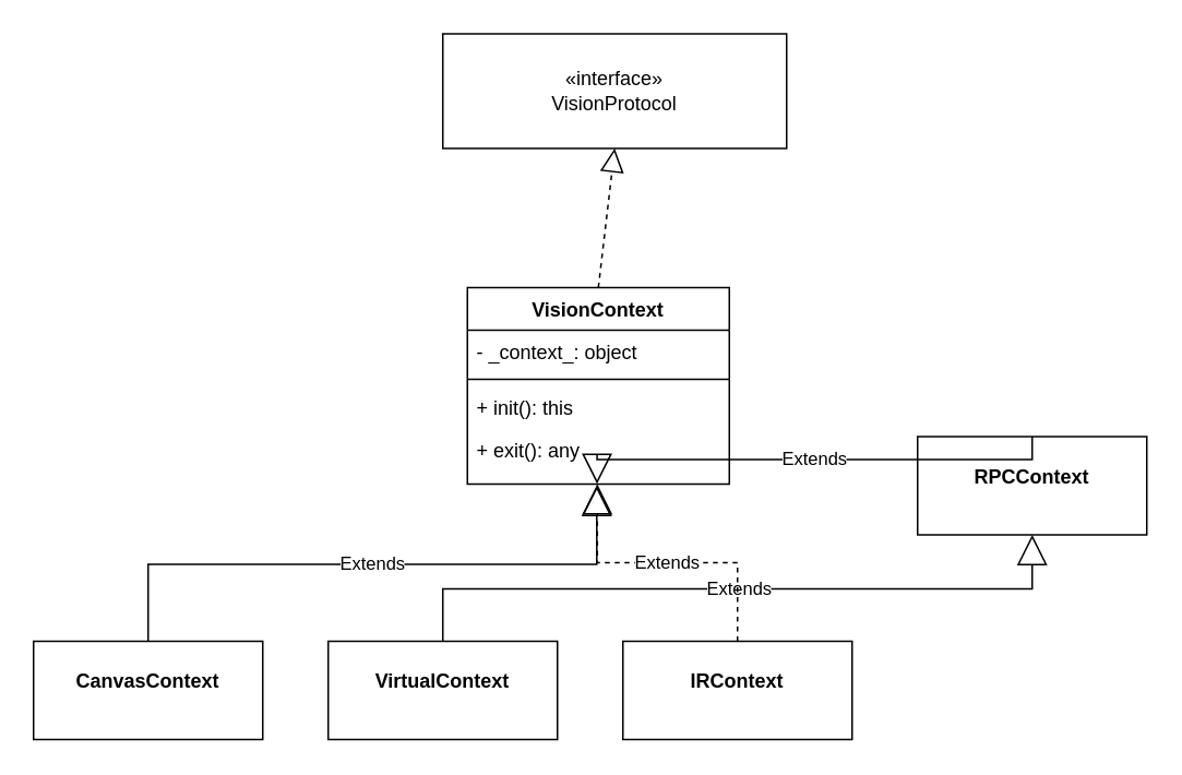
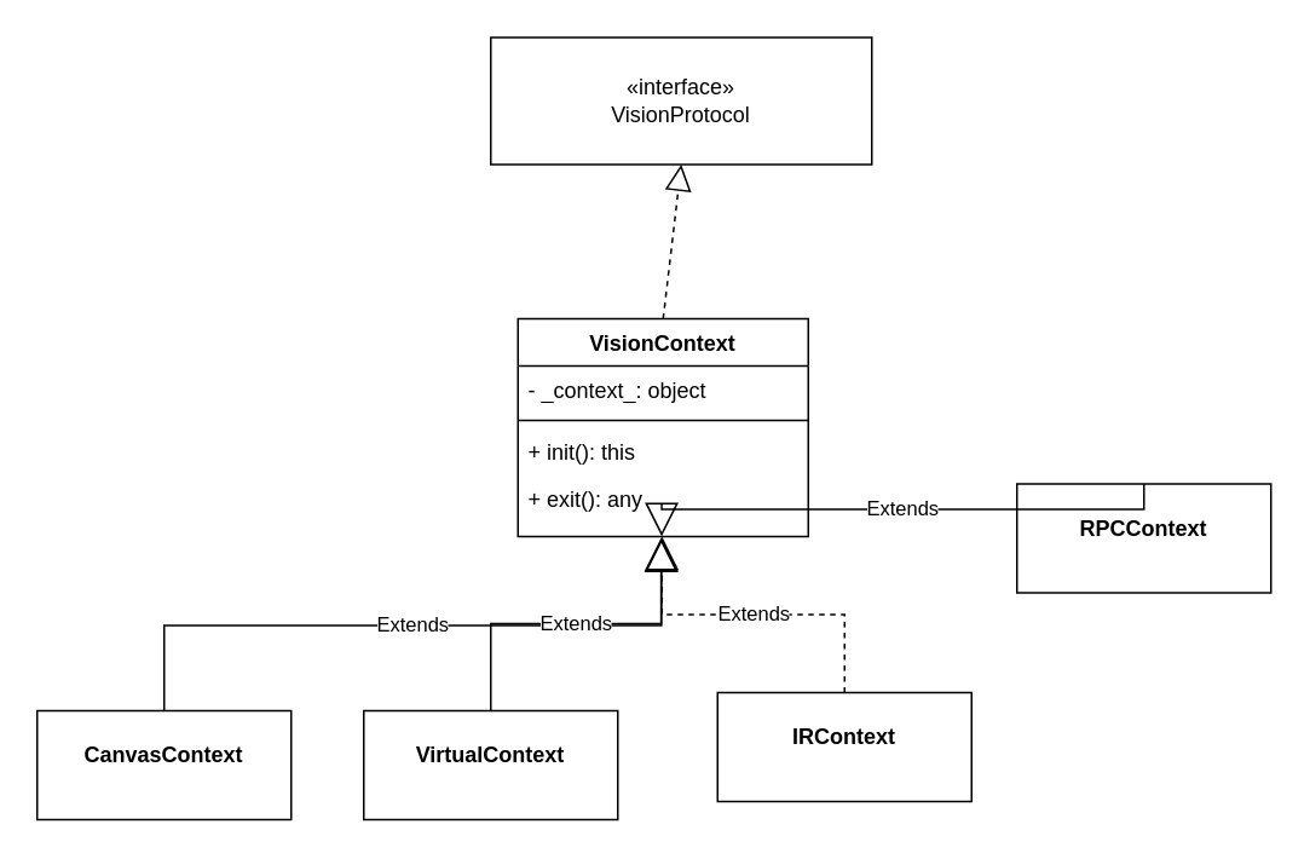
  <mxCell id="0" />
  <mxCell id="1" parent="0" />
  <mxCell id="2" value="«interface»&lt;br&gt;VisionProtocol" style="html=1;whiteSpace=wrap;" parent="1" vertex="1"><mxGeometry x="270" y="20" width="210" height="70" as="geometry" /></mxCell>
  <mxCell id="3" value="VisionContext" style="swimlane;fontStyle=1;align=center;verticalAlign=top;childLayout=stackLayout;horizontal=1;startSize=26;horizontalStack=0;resizeParent=1;resizeParentMax=0;resizeLast=0;collapsible=1;marginBottom=0;whiteSpace=wrap;html=1;" parent="1" vertex="1"><mxGeometry x="285" y="175" width="160" height="120" as="geometry" /></mxCell>
  <mxCell id="4" value="- _context_: object&amp;nbsp;" style="text;strokeColor=none;fillColor=none;align=left;verticalAlign=top;spacingLeft=4;spacingRight=4;overflow=hidden;rotatable=0;points=[[0,0.5],[1,0.5]];portConstraint=eastwest;whiteSpace=wrap;html=1;" parent="3" vertex="1"><mxGeometry y="26" width="160" height="26" as="geometry" /></mxCell>
  <mxCell id="5" value="" style="line;strokeWidth=1;fillColor=none;align=left;verticalAlign=middle;spacingTop=-1;spacingLeft=3;spacingRight=3;rotatable=0;labelPosition=right;points=[];portConstraint=eastwest;strokeColor=inherit;" parent="3" vertex="1"><mxGeometry y="52" width="160" height="8" as="geometry" /></mxCell>
  <mxCell id="6" value="+ init(): this" style="text;strokeColor=none;fillColor=none;align=left;verticalAlign=top;spacingLeft=4;spacingRight=4;overflow=hidden;rotatable=0;points=[[0,0.5],[1,0.5]];portConstraint=eastwest;whiteSpace=wrap;html=1;" parent="3" vertex="1"><mxGeometry y="60" width="160" height="26" as="geometry" /></mxCell>
  <mxCell id="7" value="+ exit(): any" style="text;strokeColor=none;fillColor=none;align=left;verticalAlign=top;spacingLeft=4;spacingRight=4;overflow=hidden;rotatable=0;points=[[0,0.5],[1,0.5]];portConstraint=eastwest;whiteSpace=wrap;html=1;" parent="3" vertex="1"><mxGeometry y="86" width="160" height="34" as="geometry" /></mxCell>
  <mxCell id="8" value="&lt;p style=&quot;margin:0px;margin-top:4px;text-align:center;&quot;&gt;&lt;br&gt;&lt;b&gt;VirtualContext&lt;/b&gt;&lt;/p&gt;" style="verticalAlign=top;align=left;overflow=fill;fontSize=12;fontFamily=Helvetica;html=1;whiteSpace=wrap;" parent="1" vertex="1"><mxGeometry x="200" y="391" width="140" height="60" as="geometry" /></mxCell>
- <mxCell id="9" value="&lt;p style=&quot;margin:0px;margin-top:4px;text-align:center;&quot;&gt;&lt;br&gt;&lt;b&gt;IRContext&lt;/b&gt;&lt;/p&gt;" style="verticalAlign=top;align=left;overflow=fill;fontSize=12;fontFamily=Helvetica;html=1;whiteSpace=wrap;" parent="1" vertex="1"><mxGeometry x="380" y="391" width="140" height="60" as="geometry" /></mxCell>
+ <mxCell id="9" value="&lt;p style=&quot;margin:0px;margin-top:4px;text-align:center;&quot;&gt;&lt;br&gt;&lt;b&gt;IRContext&lt;/b&gt;&lt;/p&gt;" style="verticalAlign=top;align=left;overflow=fill;fontSize=12;fontFamily=Helvetica;html=1;whiteSpace=wrap;" parent="1" vertex="1"><mxGeometry x="395" y="381" width="140" height="60" as="geometry" /></mxCell>
  <mxCell id="10" value="&lt;p style=&quot;margin:0px;margin-top:4px;text-align:center;&quot;&gt;&lt;br&gt;&lt;b&gt;RPCContext&lt;/b&gt;&lt;/p&gt;" style="verticalAlign=top;align=left;overflow=fill;fontSize=12;fontFamily=Helvetica;html=1;whiteSpace=wrap;" parent="1" vertex="1"><mxGeometry x="560" y="266" width="140" height="60" as="geometry" /></mxCell>
  <mxCell id="11" value="" style="endArrow=block;dashed=1;endFill=0;endSize=12;html=1;rounded=0;entryX=0.5;entryY=1;entryDx=0;entryDy=0;exitX=0.5;exitY=0;exitDx=0;exitDy=0;" parent="1" source="3" target="2" edge="1"><mxGeometry width="160" relative="1" as="geometry"><mxPoint x="110" y="141" as="sourcePoint" /><mxPoint x="270" y="141" as="targetPoint" /></mxGeometry></mxCell>
  <mxCell id="12" value="Extends" style="endArrow=block;endSize=16;endFill=0;html=1;rounded=0;entryX=0.494;entryY=1.033;entryDx=0;entryDy=0;entryPerimeter=0;exitX=0.5;exitY=0;exitDx=0;exitDy=0;edgeStyle=elbowEdgeStyle;elbow=vertical;" parent="1" source="14" target="7" edge="1"><mxGeometry width="160" relative="1" as="geometry"><mxPoint x="90" y="368.7" as="sourcePoint" /><mxPoint x="362.12" y="271" as="targetPoint" /></mxGeometry></mxCell>
- <mxCell id="13" value="Extends" style="endArrow=block;endSize=16;endFill=0;html=1;rounded=0;exitX=0.5;exitY=0;exitDx=0;exitDy=0;edgeStyle=elbowEdgeStyle;elbow=vertical;" parent="1" source="8" target="10" edge="1"><mxGeometry width="160" relative="1" as="geometry"><mxPoint x="223.38" y="406.42" as="sourcePoint" /><mxPoint x="316.62" y="310.998" as="targetPoint" /></mxGeometry></mxCell>
+ <mxCell id="13" value="Extends" style="endArrow=block;endSize=16;endFill=0;html=1;rounded=0;entryX=0.493;entryY=1.023;entryDx=0;entryDy=0;entryPerimeter=0;exitX=0.5;exitY=0;exitDx=0;exitDy=0;edgeStyle=elbowEdgeStyle;elbow=vertical;" parent="1" source="8" target="7" edge="1"><mxGeometry width="160" relative="1" as="geometry"><mxPoint x="223.38" y="406.42" as="sourcePoint" /><mxPoint x="316.62" y="310.998" as="targetPoint" /></mxGeometry></mxCell>
  <mxCell id="14" value="&lt;p style=&quot;margin:0px;margin-top:4px;text-align:center;&quot;&gt;&lt;br&gt;&lt;b&gt;CanvasContext&lt;/b&gt;&lt;/p&gt;" style="verticalAlign=top;align=left;overflow=fill;fontSize=12;fontFamily=Helvetica;html=1;whiteSpace=wrap;" parent="1" vertex="1"><mxGeometry x="20" y="391" width="140" height="60" as="geometry" /></mxCell>
  <mxCell id="15" value="Extends" style="endArrow=block;endSize=16;endFill=0;html=1;rounded=0;exitX=0.5;exitY=0;exitDx=0;exitDy=0;entryX=0.496;entryY=1;entryDx=0;entryDy=0;edgeStyle=elbowEdgeStyle;elbow=vertical;entryPerimeter=0;dashed=1;" parent="1" source="9" target="7" edge="1"><mxGeometry width="160" relative="1" as="geometry"><mxPoint x="220" y="301" as="sourcePoint" /><mxPoint x="380" y="311" as="targetPoint" /></mxGeometry></mxCell>
  <mxCell id="16" value="Extends" style="endArrow=block;endSize=16;endFill=0;html=1;rounded=0;exitX=0.5;exitY=0;exitDx=0;exitDy=0;entryX=0.495;entryY=0.997;entryDx=0;entryDy=0;entryPerimeter=0;edgeStyle=elbowEdgeStyle;elbow=vertical;" parent="1" source="10" target="7" edge="1"><mxGeometry width="160" relative="1" as="geometry"><mxPoint x="500" y="321" as="sourcePoint" /><mxPoint x="660" y="321" as="targetPoint" /></mxGeometry></mxCell>
